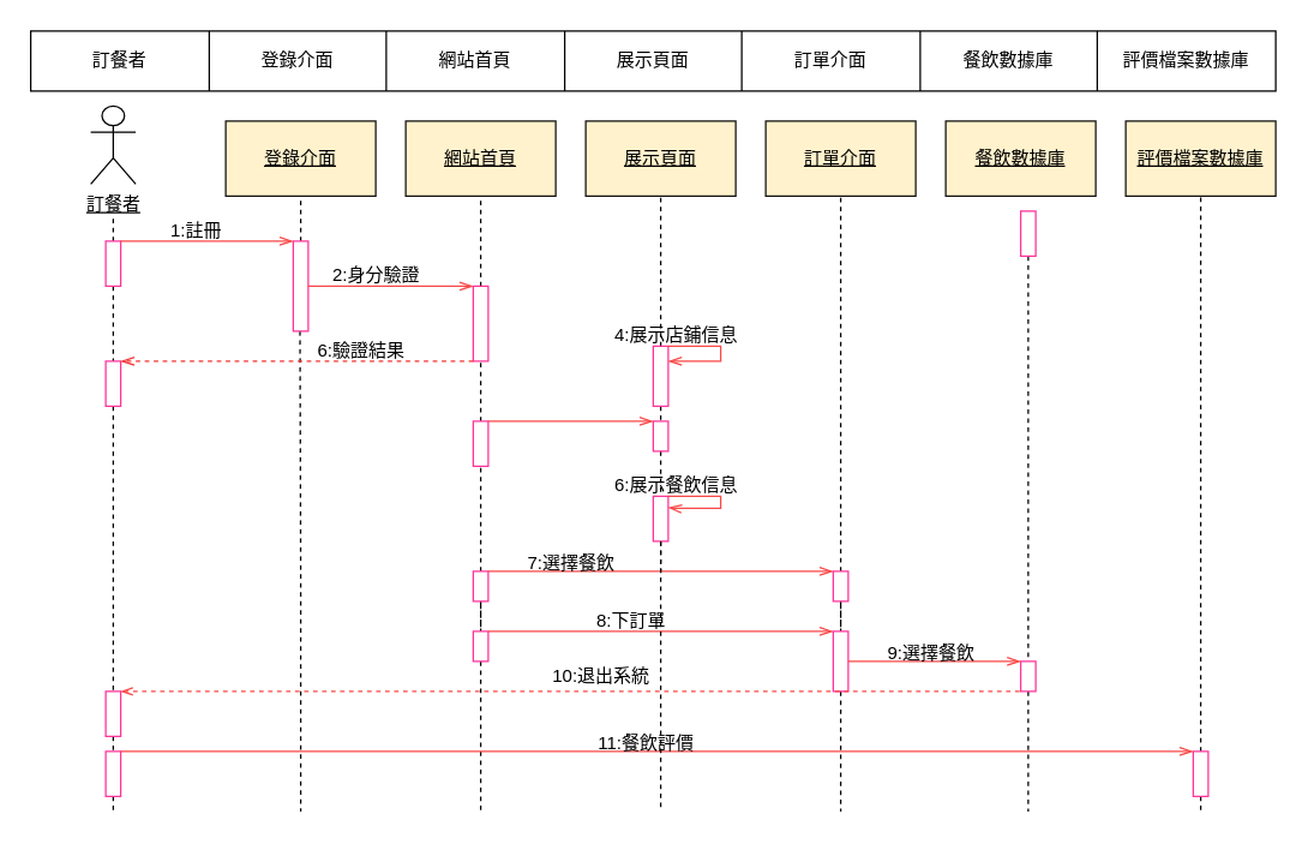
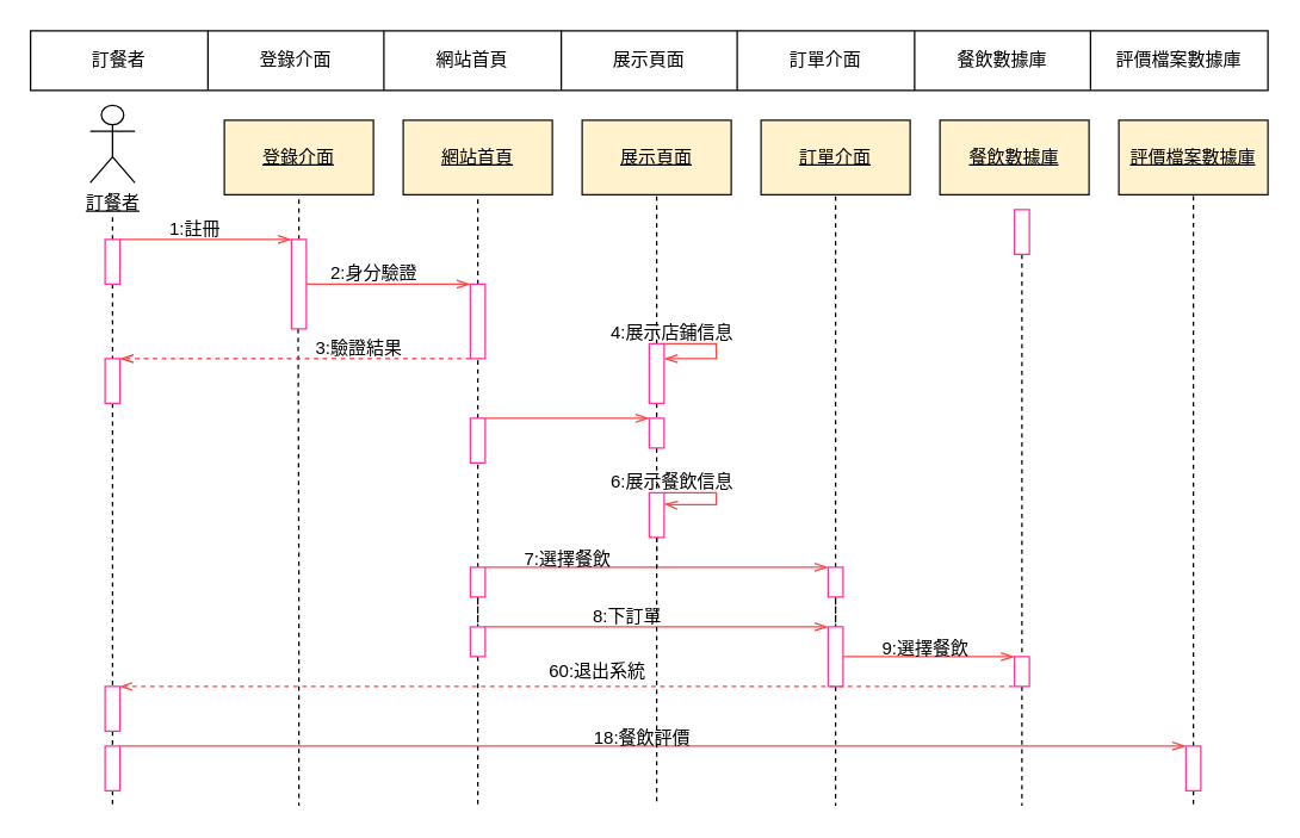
  <mxCell id="0" />
  <mxCell id="1" parent="0" />
  <mxCell id="2" value="" style="shape=table;startSize=0;container=1;collapsible=0;childLayout=tableLayout;" vertex="1" parent="1"><mxGeometry width="830" height="40" as="geometry" x="20" y="20" /></mxCell>
  <mxCell id="3" value="" style="shape=tableRow;horizontal=0;startSize=0;swimlaneHead=0;swimlaneBody=0;strokeColor=inherit;top=0;left=0;bottom=0;right=0;collapsible=0;dropTarget=0;fillColor=none;points=[[0,0.5],[1,0.5]];portConstraint=eastwest;" vertex="1" parent="2"><mxGeometry width="830" height="40" as="geometry" /></mxCell>
  <mxCell id="4" value="訂餐者" style="shape=partialRectangle;html=1;whiteSpace=wrap;connectable=0;strokeColor=inherit;overflow=hidden;fillColor=none;top=0;left=0;bottom=0;right=0;pointerEvents=1;" vertex="1" parent="3"><mxGeometry width="119" height="40" as="geometry"><mxRectangle width="119" height="40" as="alternateBounds" /></mxGeometry></mxCell>
  <mxCell id="5" value="登錄介面" style="shape=partialRectangle;html=1;whiteSpace=wrap;connectable=0;strokeColor=inherit;overflow=hidden;fillColor=none;top=0;left=0;bottom=0;right=0;pointerEvents=1;" vertex="1" parent="3"><mxGeometry x="119" width="118" height="40" as="geometry"><mxRectangle width="118" height="40" as="alternateBounds" /></mxGeometry></mxCell>
  <mxCell id="6" value="網站首頁" style="shape=partialRectangle;html=1;whiteSpace=wrap;connectable=0;strokeColor=inherit;overflow=hidden;fillColor=none;top=0;left=0;bottom=0;right=0;pointerEvents=1;" vertex="1" parent="3"><mxGeometry x="237" width="119" height="40" as="geometry"><mxRectangle width="119" height="40" as="alternateBounds" /></mxGeometry></mxCell>
  <mxCell id="7" value="展示頁面" style="shape=partialRectangle;html=1;whiteSpace=wrap;connectable=0;strokeColor=inherit;overflow=hidden;fillColor=none;top=0;left=0;bottom=0;right=0;pointerEvents=1;" vertex="1" parent="3"><mxGeometry x="356" width="118" height="40" as="geometry"><mxRectangle width="118" height="40" as="alternateBounds" /></mxGeometry></mxCell>
  <mxCell id="8" value="訂單介面" style="shape=partialRectangle;html=1;whiteSpace=wrap;connectable=0;strokeColor=inherit;overflow=hidden;fillColor=none;top=0;left=0;bottom=0;right=0;pointerEvents=1;" vertex="1" parent="3"><mxGeometry x="474" width="119" height="40" as="geometry"><mxRectangle width="119" height="40" as="alternateBounds" /></mxGeometry></mxCell>
  <mxCell id="9" value="餐飲數據庫" style="shape=partialRectangle;html=1;whiteSpace=wrap;connectable=0;strokeColor=inherit;overflow=hidden;fillColor=none;top=0;left=0;bottom=0;right=0;pointerEvents=1;" vertex="1" parent="3"><mxGeometry x="593" width="118" height="40" as="geometry"><mxRectangle width="118" height="40" as="alternateBounds" /></mxGeometry></mxCell>
  <mxCell id="10" value="評價檔案數據庫" style="shape=partialRectangle;html=1;whiteSpace=wrap;connectable=0;strokeColor=inherit;overflow=hidden;fillColor=none;top=0;left=0;bottom=0;right=0;pointerEvents=1;" vertex="1" parent="3"><mxGeometry x="711" width="119" height="40" as="geometry"><mxRectangle width="119" height="40" as="alternateBounds" /></mxGeometry></mxCell>
  <mxCell id="11" value="&lt;u&gt;訂餐者&lt;/u&gt;" style="shape=umlActor;verticalLabelPosition=bottom;verticalAlign=top;html=1;outlineConnect=0;" vertex="1" parent="1"><mxGeometry x="60" y="70" width="30" height="52" as="geometry" /></mxCell>
  <mxCell id="12" value="&lt;u&gt;展示頁面&lt;/u&gt;" style="rounded=0;whiteSpace=wrap;html=1;fillColor=#fff2cc;strokeColor=#10100f;" vertex="1" parent="1"><mxGeometry x="390" y="80" width="100" height="50" as="geometry" /></mxCell>
  <mxCell id="13" value="&lt;u&gt;網站首頁&lt;/u&gt;" style="rounded=0;whiteSpace=wrap;html=1;fillColor=#fff2cc;strokeColor=#10100f;" vertex="1" parent="1"><mxGeometry x="270" y="80" width="100" height="50" as="geometry" /></mxCell>
  <mxCell id="14" value="&lt;u&gt;登錄介面&lt;/u&gt;" style="rounded=0;whiteSpace=wrap;html=1;fillColor=#fff2cc;strokeColor=#10100f;" vertex="1" parent="1"><mxGeometry x="150" y="80" width="100" height="50" as="geometry" /></mxCell>
  <mxCell id="15" value="&lt;u&gt;訂單介面&lt;/u&gt;" style="rounded=0;whiteSpace=wrap;html=1;fillColor=#fff2cc;strokeColor=#10100f;" vertex="1" parent="1"><mxGeometry x="510" y="80" width="100" height="50" as="geometry" /></mxCell>
  <mxCell id="16" value="&lt;u&gt;餐飲數據庫&lt;/u&gt;" style="rounded=0;whiteSpace=wrap;html=1;fillColor=#fff2cc;strokeColor=#10100f;" vertex="1" parent="1"><mxGeometry x="630" y="80" width="100" height="50" as="geometry" /></mxCell>
  <mxCell id="17" value="&lt;u&gt;評價檔案數據庫&lt;/u&gt;" style="rounded=0;whiteSpace=wrap;html=1;fillColor=#fff2cc;strokeColor=#10100f;" vertex="1" parent="1"><mxGeometry x="750" y="80" width="100" height="50" as="geometry" /></mxCell>
  <mxCell id="18" style="edgeStyle=orthogonalEdgeStyle;rounded=0;orthogonalLoop=1;jettySize=auto;html=1;entryX=0.5;entryY=0;entryDx=0;entryDy=0;dashed=1;endArrow=none;endFill=0;" edge="1" parent="1" source="19" target="61"><mxGeometry relative="1" as="geometry" /></mxCell>
  <mxCell id="19" value="" style="rounded=0;whiteSpace=wrap;html=1;strokeColor=#FF3399;" vertex="1" parent="1"><mxGeometry x="680" y="140" width="10" height="30" as="geometry" /></mxCell>
  <mxCell id="20" value="" style="rounded=0;orthogonalLoop=1;jettySize=auto;html=1;endArrow=none;endFill=0;dashed=1;" edge="1" parent="1" source="22" target="26"><mxGeometry relative="1" as="geometry" /></mxCell>
  <mxCell id="21" style="edgeStyle=orthogonalEdgeStyle;rounded=0;orthogonalLoop=1;jettySize=auto;html=1;exitX=0.5;exitY=0;exitDx=0;exitDy=0;endArrow=none;endFill=0;dashed=1;" edge="1" parent="1" source="22"><mxGeometry relative="1" as="geometry"><mxPoint x="75" y="142" as="targetPoint" /></mxGeometry></mxCell>
  <mxCell id="22" value="" style="rounded=0;whiteSpace=wrap;html=1;strokeColor=#FF3399;" vertex="1" parent="1"><mxGeometry x="70" y="160" width="10" height="30" as="geometry" /></mxCell>
  <mxCell id="23" style="edgeStyle=orthogonalEdgeStyle;rounded=0;orthogonalLoop=1;jettySize=auto;html=1;exitX=0.5;exitY=1;exitDx=0;exitDy=0;entryX=0.5;entryY=0;entryDx=0;entryDy=0;endArrow=none;endFill=0;dashed=1;" edge="1" parent="1" source="24" target="28"><mxGeometry relative="1" as="geometry" /></mxCell>
  <mxCell id="24" value="" style="rounded=0;whiteSpace=wrap;html=1;strokeColor=#FF3399;" vertex="1" parent="1"><mxGeometry x="70" y="460" width="10" height="30" as="geometry" /></mxCell>
  <mxCell id="25" style="edgeStyle=orthogonalEdgeStyle;rounded=0;orthogonalLoop=1;jettySize=auto;html=1;exitX=0.5;exitY=1;exitDx=0;exitDy=0;entryX=0.5;entryY=0;entryDx=0;entryDy=0;dashed=1;endArrow=none;endFill=0;" edge="1" parent="1" source="26" target="24"><mxGeometry relative="1" as="geometry" /></mxCell>
  <mxCell id="26" value="" style="rounded=0;whiteSpace=wrap;html=1;strokeColor=#FF3399;labelBackgroundColor=default;" vertex="1" parent="1"><mxGeometry x="70" y="240" width="10" height="30" as="geometry" /></mxCell>
  <mxCell id="27" style="edgeStyle=orthogonalEdgeStyle;rounded=0;orthogonalLoop=1;jettySize=auto;html=1;exitX=0.5;exitY=1;exitDx=0;exitDy=0;endArrow=none;endFill=0;dashed=1;" edge="1" parent="1" source="28"><mxGeometry relative="1" as="geometry"><mxPoint x="75" y="540" as="targetPoint" /></mxGeometry></mxCell>
  <mxCell id="28" value="" style="rounded=0;whiteSpace=wrap;html=1;strokeColor=#FF3399;" vertex="1" parent="1"><mxGeometry x="70" y="500" width="10" height="30" as="geometry" /></mxCell>
  <mxCell id="29" style="edgeStyle=orthogonalEdgeStyle;rounded=0;orthogonalLoop=1;jettySize=auto;html=1;exitX=0.5;exitY=0;exitDx=0;exitDy=0;entryX=0.5;entryY=1;entryDx=0;entryDy=0;dashed=1;endArrow=none;endFill=0;" edge="1" parent="1" source="31" target="14"><mxGeometry relative="1" as="geometry" /></mxCell>
  <mxCell id="30" style="edgeStyle=orthogonalEdgeStyle;rounded=0;orthogonalLoop=1;jettySize=auto;html=1;exitX=0.25;exitY=1;exitDx=0;exitDy=0;endArrow=none;endFill=0;dashed=1;" edge="1" parent="1"><mxGeometry relative="1" as="geometry"><mxPoint x="200" y="540" as="targetPoint" /><mxPoint x="199.5" y="220" as="sourcePoint" /></mxGeometry></mxCell>
  <mxCell id="31" value="" style="rounded=0;whiteSpace=wrap;html=1;strokeColor=#FF3399;labelBackgroundColor=default;" vertex="1" parent="1"><mxGeometry x="195" y="160" width="10" height="60" as="geometry" /></mxCell>
  <mxCell id="32" value="" style="edgeStyle=orthogonalEdgeStyle;rounded=0;orthogonalLoop=1;jettySize=auto;html=1;endArrow=none;endFill=0;dashed=1;" edge="1" parent="1" source="34" target="38"><mxGeometry relative="1" as="geometry" /></mxCell>
  <mxCell id="33" value="" style="edgeStyle=orthogonalEdgeStyle;rounded=0;orthogonalLoop=1;jettySize=auto;html=1;endArrow=none;endFill=0;dashed=1;" edge="1" parent="1" source="34" target="40"><mxGeometry relative="1" as="geometry" /></mxCell>
  <mxCell id="34" value="" style="rounded=0;whiteSpace=wrap;html=1;strokeColor=#FF3399;labelBackgroundColor=default;" vertex="1" parent="1"><mxGeometry x="315" y="380" width="10" height="20" as="geometry" /></mxCell>
  <mxCell id="35" style="edgeStyle=orthogonalEdgeStyle;rounded=0;orthogonalLoop=1;jettySize=auto;html=1;exitX=0.5;exitY=0;exitDx=0;exitDy=0;entryX=0.5;entryY=1;entryDx=0;entryDy=0;dashed=1;endArrow=none;endFill=0;" edge="1" parent="1" source="36" target="13"><mxGeometry relative="1" as="geometry" /></mxCell>
  <mxCell id="36" value="" style="rounded=0;whiteSpace=wrap;html=1;strokeColor=#FF3399;labelBackgroundColor=default;" vertex="1" parent="1"><mxGeometry x="315" y="190" width="10" height="50" as="geometry" /></mxCell>
  <mxCell id="37" value="" style="edgeStyle=orthogonalEdgeStyle;rounded=0;orthogonalLoop=1;jettySize=auto;html=1;endArrow=none;endFill=0;dashed=1;" edge="1" parent="1" source="38" target="36"><mxGeometry relative="1" as="geometry" /></mxCell>
  <mxCell id="38" value="" style="rounded=0;whiteSpace=wrap;html=1;strokeColor=#FF3399;labelBackgroundColor=default;" vertex="1" parent="1"><mxGeometry x="315" y="280" width="10" height="30" as="geometry" /></mxCell>
  <mxCell id="39" style="edgeStyle=orthogonalEdgeStyle;rounded=0;orthogonalLoop=1;jettySize=auto;html=1;endArrow=none;endFill=0;dashed=1;" edge="1" parent="1" source="40"><mxGeometry relative="1" as="geometry"><mxPoint x="320" y="540" as="targetPoint" /></mxGeometry></mxCell>
  <mxCell id="40" value="" style="rounded=0;whiteSpace=wrap;html=1;strokeColor=#FF3399;labelBackgroundColor=default;" vertex="1" parent="1"><mxGeometry x="315" y="420" width="10" height="20" as="geometry" /></mxCell>
  <mxCell id="41" value="" style="edgeStyle=orthogonalEdgeStyle;rounded=0;orthogonalLoop=1;jettySize=auto;html=1;endArrow=none;endFill=0;dashed=1;" edge="1" parent="1" source="43" target="46"><mxGeometry relative="1" as="geometry" /></mxCell>
  <mxCell id="42" value="" style="edgeStyle=orthogonalEdgeStyle;rounded=0;orthogonalLoop=1;jettySize=auto;html=1;endArrow=none;endFill=0;dashed=1;" edge="1" parent="1" source="43" target="12"><mxGeometry relative="1" as="geometry" /></mxCell>
  <mxCell id="43" value="" style="rounded=0;whiteSpace=wrap;html=1;strokeColor=#FF3399;labelBackgroundColor=default;" vertex="1" parent="1"><mxGeometry x="435" y="230" width="10" height="40" as="geometry" /></mxCell>
  <mxCell id="44" value="" style="rounded=0;whiteSpace=wrap;html=1;strokeColor=#FF3399;labelBackgroundColor=default;" vertex="1" parent="1"><mxGeometry x="435" y="280" width="10" height="20" as="geometry" /></mxCell>
  <mxCell id="45" style="edgeStyle=orthogonalEdgeStyle;rounded=0;orthogonalLoop=1;jettySize=auto;html=1;endArrow=none;endFill=0;dashed=1;" edge="1" parent="1" source="46"><mxGeometry relative="1" as="geometry"><mxPoint x="440" y="380" as="targetPoint" /></mxGeometry></mxCell>
  <mxCell id="46" value="" style="rounded=0;whiteSpace=wrap;html=1;strokeColor=#FF3399;labelBackgroundColor=default;" vertex="1" parent="1"><mxGeometry x="435" y="330" width="10" height="30" as="geometry" /></mxCell>
  <mxCell id="47" value="" style="endArrow=openThin;endFill=0;endSize=7;html=1;rounded=0;edgeStyle=orthogonalEdgeStyle;exitX=0;exitY=1;exitDx=0;exitDy=0;entryX=1;entryY=0;entryDx=0;entryDy=0;strokeColor=#f33535;dashed=1;" edge="1" parent="1" source="36" target="26"><mxGeometry width="160" relative="1" as="geometry"><mxPoint x="360" y="320" as="sourcePoint" /><mxPoint x="520" y="320" as="targetPoint" /><Array as="points"><mxPoint x="315" y="240" /></Array></mxGeometry></mxCell>
  <mxCell id="48" value="" style="endArrow=openThin;endFill=0;endSize=7;html=1;rounded=0;edgeStyle=orthogonalEdgeStyle;entryX=0;entryY=0;entryDx=0;entryDy=0;strokeColor=#f94848;exitX=1;exitY=0.5;exitDx=0;exitDy=0;" edge="1" parent="1" source="31" target="36"><mxGeometry width="160" relative="1" as="geometry"><mxPoint x="210" y="190" as="sourcePoint" /><mxPoint x="520" y="320" as="targetPoint" /><Array as="points"><mxPoint x="290" y="190" /><mxPoint x="290" y="190" /></Array></mxGeometry></mxCell>
  <mxCell id="49" value="" style="endArrow=openThin;endFill=0;endSize=7;html=1;rounded=0;edgeStyle=orthogonalEdgeStyle;entryX=0;entryY=0;entryDx=0;entryDy=0;strokeColor=#f94848;exitX=1;exitY=0;exitDx=0;exitDy=0;" edge="1" parent="1" source="22" target="31"><mxGeometry width="160" relative="1" as="geometry"><mxPoint x="215" y="200" as="sourcePoint" /><mxPoint x="325" y="200" as="targetPoint" /><Array as="points"><mxPoint x="140" y="160" /><mxPoint x="140" y="160" /></Array></mxGeometry></mxCell>
  <mxCell id="50" value="" style="endArrow=openThin;endFill=0;endSize=7;html=1;rounded=0;strokeColor=#f94848;exitX=1;exitY=0;exitDx=0;exitDy=0;entryX=0;entryY=0;entryDx=0;entryDy=0;" edge="1" parent="1" source="38" target="44"><mxGeometry width="160" relative="1" as="geometry"><mxPoint x="335" y="279.17" as="sourcePoint" /><mxPoint x="430" y="280" as="targetPoint" /></mxGeometry></mxCell>
  <mxCell id="51" value="" style="endArrow=openThin;endFill=0;endSize=7;html=1;rounded=0;strokeColor=#f94848;exitX=1;exitY=0;exitDx=0;exitDy=0;edgeStyle=orthogonalEdgeStyle;entryX=1;entryY=0.25;entryDx=0;entryDy=0;" edge="1" parent="1" source="43" target="43"><mxGeometry width="160" relative="1" as="geometry"><mxPoint x="335" y="290" as="sourcePoint" /><mxPoint x="480" y="240" as="targetPoint" /><Array as="points"><mxPoint x="480" y="230" /><mxPoint x="480" y="240" /></Array></mxGeometry></mxCell>
  <mxCell id="52" value="" style="endArrow=openThin;endFill=0;endSize=7;html=1;rounded=0;strokeColor=#f94848;exitX=1;exitY=0;exitDx=0;exitDy=0;edgeStyle=orthogonalEdgeStyle;entryX=1;entryY=0.25;entryDx=0;entryDy=0;" edge="1" parent="1" source="46" target="46"><mxGeometry width="160" relative="1" as="geometry"><mxPoint x="470" y="320" as="sourcePoint" /><mxPoint x="490" y="350" as="targetPoint" /><Array as="points"><mxPoint x="480" y="330" /><mxPoint x="480" y="338" /><mxPoint x="450" y="338" /></Array></mxGeometry></mxCell>
  <mxCell id="53" value="" style="edgeStyle=orthogonalEdgeStyle;rounded=0;orthogonalLoop=1;jettySize=auto;html=1;endArrow=none;endFill=0;dashed=1;" edge="1" parent="1" source="55" target="59"><mxGeometry relative="1" as="geometry" /></mxCell>
  <mxCell id="54" style="edgeStyle=orthogonalEdgeStyle;rounded=0;orthogonalLoop=1;jettySize=auto;html=1;entryX=0.5;entryY=1;entryDx=0;entryDy=0;endArrow=none;endFill=0;dashed=1;" edge="1" parent="1" source="55" target="15"><mxGeometry relative="1" as="geometry" /></mxCell>
  <mxCell id="55" value="" style="rounded=0;whiteSpace=wrap;html=1;strokeColor=#FF3399;labelBackgroundColor=default;" vertex="1" parent="1"><mxGeometry x="555" y="380" width="10" height="20" as="geometry" /></mxCell>
  <mxCell id="56" value="" style="endArrow=openThin;endFill=0;endSize=7;html=1;rounded=0;strokeColor=#f94848;exitX=1;exitY=0;exitDx=0;exitDy=0;entryX=0;entryY=0;entryDx=0;entryDy=0;" edge="1" parent="1" source="34" target="55"><mxGeometry width="160" relative="1" as="geometry"><mxPoint x="360" y="380" as="sourcePoint" /><mxPoint x="470" y="380" as="targetPoint" /></mxGeometry></mxCell>
  <mxCell id="57" value="" style="endArrow=openThin;endFill=0;endSize=7;html=1;rounded=0;strokeColor=#f94848;exitX=1;exitY=0;exitDx=0;exitDy=0;entryX=0;entryY=0;entryDx=0;entryDy=0;" edge="1" parent="1" source="40" target="59"><mxGeometry width="160" relative="1" as="geometry"><mxPoint x="350" y="420" as="sourcePoint" /><mxPoint x="460" y="420" as="targetPoint" /></mxGeometry></mxCell>
  <mxCell id="58" style="edgeStyle=orthogonalEdgeStyle;rounded=0;orthogonalLoop=1;jettySize=auto;html=1;endArrow=none;endFill=0;dashed=1;" edge="1" parent="1" source="59"><mxGeometry relative="1" as="geometry"><mxPoint x="560" y="540" as="targetPoint" /></mxGeometry></mxCell>
  <mxCell id="59" value="" style="rounded=0;whiteSpace=wrap;html=1;strokeColor=#FF3399;labelBackgroundColor=default;" vertex="1" parent="1"><mxGeometry x="555" y="420" width="10" height="40" as="geometry" /></mxCell>
  <mxCell id="60" style="edgeStyle=orthogonalEdgeStyle;rounded=0;orthogonalLoop=1;jettySize=auto;html=1;endArrow=none;endFill=0;dashed=1;" edge="1" parent="1" source="61"><mxGeometry relative="1" as="geometry"><mxPoint x="685" y="540" as="targetPoint" /></mxGeometry></mxCell>
  <mxCell id="61" value="" style="rounded=0;whiteSpace=wrap;html=1;strokeColor=#FF3399;labelBackgroundColor=default;" vertex="1" parent="1"><mxGeometry x="680" y="440" width="10" height="20" as="geometry" /></mxCell>
  <mxCell id="62" value="" style="endArrow=none;endFill=0;endSize=7;html=1;rounded=0;strokeColor=#f94848;exitX=1;exitY=0;exitDx=0;exitDy=0;entryX=0;entryY=1;entryDx=0;entryDy=0;startArrow=openThin;startFill=0;dashed=1;" edge="1" parent="1" source="24" target="61"><mxGeometry width="160" relative="1" as="geometry"><mxPoint x="350" y="500" as="sourcePoint" /><mxPoint x="580" y="500" as="targetPoint" /></mxGeometry></mxCell>
  <mxCell id="63" style="edgeStyle=orthogonalEdgeStyle;rounded=0;orthogonalLoop=1;jettySize=auto;html=1;endArrow=none;endFill=0;dashed=1;" edge="1" parent="1" source="65"><mxGeometry relative="1" as="geometry"><mxPoint x="800" y="540" as="targetPoint" /><Array as="points"><mxPoint x="800" y="540" /></Array></mxGeometry></mxCell>
  <mxCell id="64" style="edgeStyle=orthogonalEdgeStyle;rounded=0;orthogonalLoop=1;jettySize=auto;html=1;entryX=0.5;entryY=1;entryDx=0;entryDy=0;dashed=1;strokeColor=#000000;endArrow=none;endFill=0;" edge="1" parent="1" source="65" target="17"><mxGeometry relative="1" as="geometry" /></mxCell>
  <mxCell id="65" value="" style="rounded=0;whiteSpace=wrap;html=1;strokeColor=#FF3399;" vertex="1" parent="1"><mxGeometry x="795" y="500" width="10" height="30" as="geometry" /></mxCell>
  <mxCell id="66" value="" style="endArrow=openThin;endFill=0;endSize=7;html=1;rounded=0;strokeColor=#f94848;exitX=1;exitY=0;exitDx=0;exitDy=0;startArrow=none;startFill=0;entryX=0;entryY=0;entryDx=0;entryDy=0;" edge="1" parent="1" target="65"><mxGeometry width="160" relative="1" as="geometry"><mxPoint x="80" y="500" as="sourcePoint" /><mxPoint x="790" y="500" as="targetPoint" /></mxGeometry></mxCell>
  <mxCell id="67" value="" style="endArrow=openThin;endFill=0;endSize=7;html=1;rounded=0;strokeColor=#f94848;exitX=1;exitY=0.5;exitDx=0;exitDy=0;entryX=0;entryY=0;entryDx=0;entryDy=0;" edge="1" parent="1" source="59" target="61"><mxGeometry width="160" relative="1" as="geometry"><mxPoint x="570" y="420" as="sourcePoint" /><mxPoint x="680" y="420" as="targetPoint" /></mxGeometry></mxCell>
  <mxCell id="68" value="9:選擇餐飲" style="text;html=1;align=center;verticalAlign=middle;resizable=0;points=[];autosize=1;strokeColor=none;fillColor=none;" vertex="1" parent="1"><mxGeometry x="580" y="420" width="80" height="30" as="geometry" /></mxCell>
  <mxCell id="69" value="4:展示店鋪信息" style="text;html=1;align=center;verticalAlign=middle;resizable=0;points=[];autosize=1;strokeColor=none;fillColor=none;" vertex="1" parent="1"><mxGeometry x="395" y="208" width="110" height="30" as="geometry" /></mxCell>
  <mxCell id="70" value="6:展示餐飲信息" style="text;html=1;align=center;verticalAlign=middle;resizable=0;points=[];autosize=1;strokeColor=none;fillColor=none;" vertex="1" parent="1"><mxGeometry x="395" y="308" width="110" height="30" as="geometry" /></mxCell>
  <mxCell id="71" value="1:註冊" style="text;html=1;align=center;verticalAlign=middle;resizable=0;points=[];autosize=1;strokeColor=none;fillColor=none;" vertex="1" parent="1"><mxGeometry x="100" y="138" width="60" height="30" as="geometry" /></mxCell>
  <mxCell id="72" value="2:身分驗證" style="text;html=1;align=center;verticalAlign=middle;resizable=0;points=[];autosize=1;strokeColor=none;fillColor=none;" vertex="1" parent="1"><mxGeometry x="210" y="168" width="80" height="30" as="geometry" /></mxCell>
- <mxCell id="73" value="6:驗證結果" style="text;html=1;align=center;verticalAlign=middle;resizable=0;points=[];autosize=1;strokeColor=none;fillColor=none;" vertex="1" parent="1"><mxGeometry x="200" y="218" width="80" height="30" as="geometry" /></mxCell>
+ <mxCell id="73" value="3:驗證結果" style="text;html=1;align=center;verticalAlign=middle;resizable=0;points=[];autosize=1;strokeColor=none;fillColor=none;" vertex="1" parent="1"><mxGeometry x="200" y="218" width="80" height="30" as="geometry" /></mxCell>
  <mxCell id="74" value="7:選擇餐飲" style="text;html=1;align=center;verticalAlign=middle;resizable=0;points=[];autosize=1;strokeColor=none;fillColor=none;" vertex="1" parent="1"><mxGeometry x="340" y="360" width="80" height="30" as="geometry" /></mxCell>
  <mxCell id="75" value="8:下訂單" style="text;html=1;align=center;verticalAlign=middle;resizable=0;points=[];autosize=1;strokeColor=none;fillColor=none;" vertex="1" parent="1"><mxGeometry x="385" y="398" width="70" height="30" as="geometry" /></mxCell>
- <mxCell id="76" value="10:退出系統" style="text;html=1;align=center;verticalAlign=middle;resizable=0;points=[];autosize=1;strokeColor=none;fillColor=none;" vertex="1" parent="1"><mxGeometry x="355" y="435" width="90" height="30" as="geometry" /></mxCell>
- <mxCell id="77" value="11:餐飲評價" style="text;html=1;align=center;verticalAlign=middle;resizable=0;points=[];autosize=1;strokeColor=none;fillColor=none;" vertex="1" parent="1"><mxGeometry x="385" y="480" width="90" height="30" as="geometry" /></mxCell>
+ <mxCell id="76" value="60:退出系統" style="text;html=1;align=center;verticalAlign=middle;resizable=0;points=[];autosize=1;strokeColor=none;fillColor=none;" vertex="1" parent="1"><mxGeometry x="355" y="435" width="90" height="30" as="geometry" /></mxCell>
+ <mxCell id="77" value="18:餐飲評價" style="text;html=1;align=center;verticalAlign=middle;resizable=0;points=[];autosize=1;strokeColor=none;fillColor=none;" vertex="1" parent="1"><mxGeometry x="385" y="480" width="90" height="30" as="geometry" /></mxCell>
  <mxCell id="78" style="edgeStyle=orthogonalEdgeStyle;rounded=0;orthogonalLoop=1;jettySize=auto;html=1;endArrow=none;endFill=0;dashed=1;" edge="1" parent="1" source="46"><mxGeometry relative="1" as="geometry"><mxPoint x="440" y="540" as="targetPoint" /></mxGeometry></mxCell>
